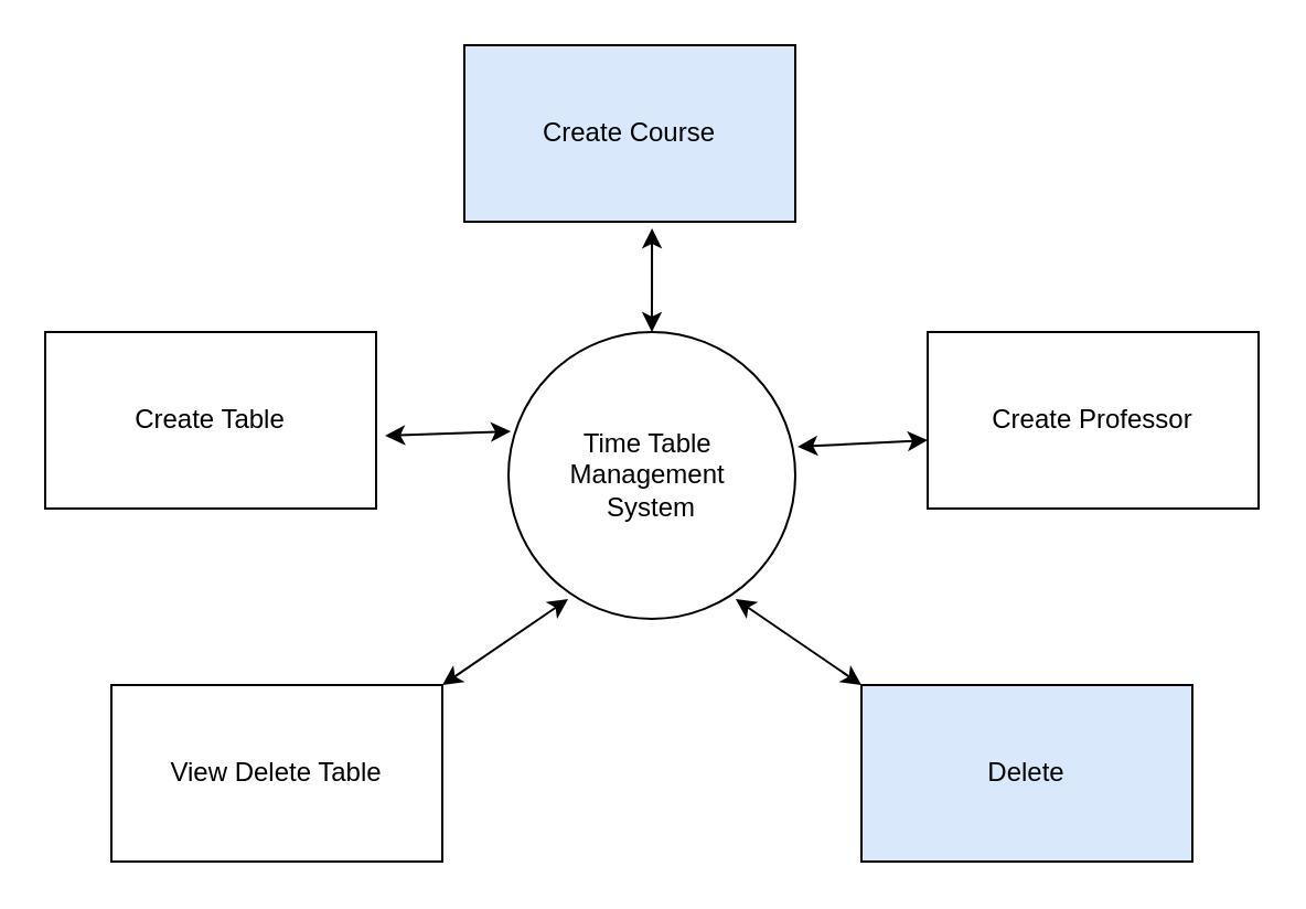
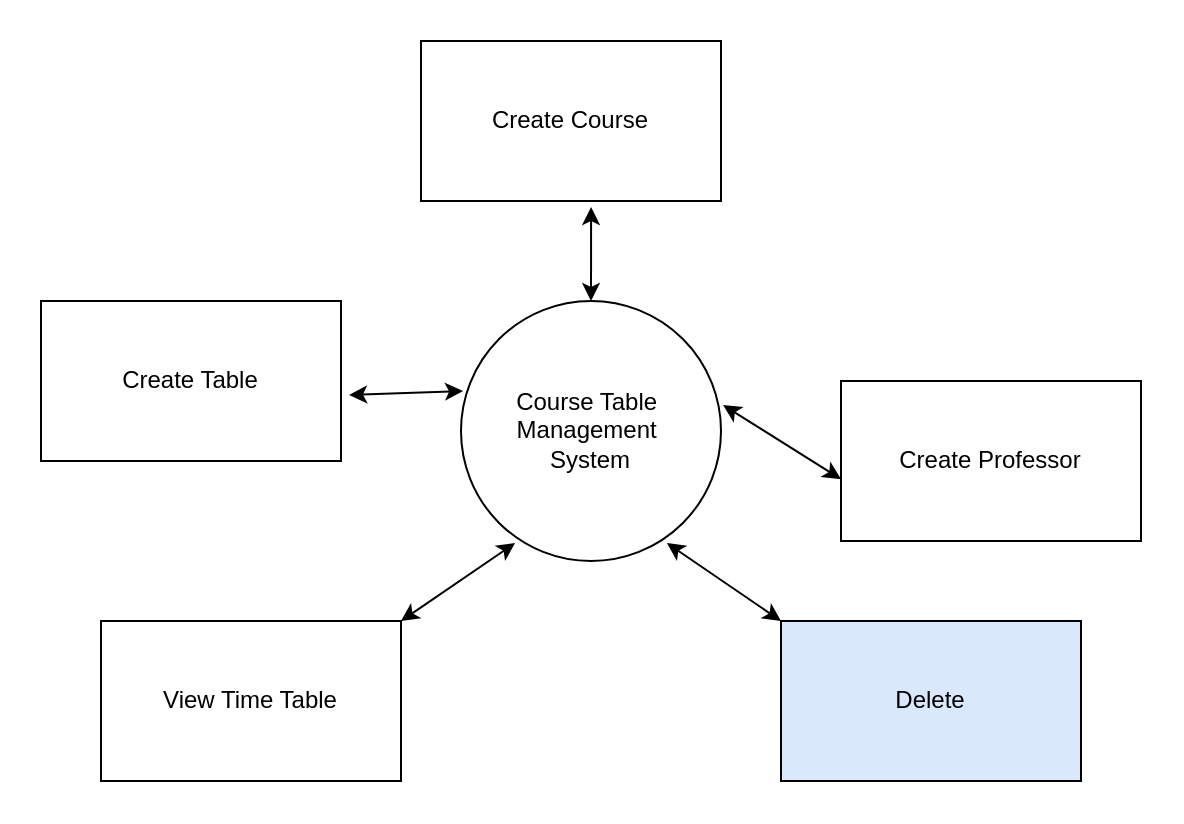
  <mxCell id="0" />
  <mxCell id="1" parent="0" />
  <mxCell id="2" value="Create Table" style="rounded=0;whiteSpace=wrap;html=1;" vertex="1" parent="1"><mxGeometry x="20" y="150" width="150" height="80" as="geometry" /></mxCell>
- <mxCell id="3" value="Time Table&amp;nbsp;&lt;br&gt;Management&amp;nbsp;&lt;br&gt;System" style="ellipse;whiteSpace=wrap;html=1;aspect=fixed;" vertex="1" parent="1"><mxGeometry x="230" y="150" width="130" height="130" as="geometry" /></mxCell>
- <mxCell id="4" value="View Delete Table" style="rounded=0;whiteSpace=wrap;html=1;" vertex="1" parent="1"><mxGeometry x="50" y="310" width="150" height="80" as="geometry" /></mxCell>
- <mxCell id="5" value="Create Course" style="rounded=0;whiteSpace=wrap;html=1;fillColor=#dae8fc;" vertex="1" parent="1"><mxGeometry x="210" y="20" width="150" height="80" as="geometry" /></mxCell>
- <mxCell id="6" value="Create Professor" style="rounded=0;whiteSpace=wrap;html=1;" vertex="1" parent="1"><mxGeometry x="420" y="150" width="150" height="80" as="geometry" /></mxCell>
+ <mxCell id="3" value="Course Table&amp;nbsp;&lt;br&gt;Management&amp;nbsp;&lt;br&gt;System" style="ellipse;whiteSpace=wrap;html=1;aspect=fixed;" vertex="1" parent="1"><mxGeometry x="230" y="150" width="130" height="130" as="geometry" /></mxCell>
+ <mxCell id="4" value="View Time Table" style="rounded=0;whiteSpace=wrap;html=1;" vertex="1" parent="1"><mxGeometry x="50" y="310" width="150" height="80" as="geometry" /></mxCell>
+ <mxCell id="5" value="Create Course" style="rounded=0;whiteSpace=wrap;html=1;" vertex="1" parent="1"><mxGeometry x="210" y="20" width="150" height="80" as="geometry" /></mxCell>
+ <mxCell id="6" value="Create Professor" style="rounded=0;whiteSpace=wrap;html=1;" vertex="1" parent="1"><mxGeometry x="420" y="190" width="150" height="80" as="geometry" /></mxCell>
  <mxCell id="7" value="Delete" style="rounded=0;whiteSpace=wrap;html=1;fillColor=#dae8fc;" vertex="1" parent="1"><mxGeometry x="390" y="310" width="150" height="80" as="geometry" /></mxCell>
  <mxCell id="8" value="" style="endArrow=classic;startArrow=classic;html=1;rounded=0;entryX=0.208;entryY=0.931;entryDx=0;entryDy=0;entryPerimeter=0;exitX=1;exitY=0;exitDx=0;exitDy=0;" edge="1" parent="1" source="4" target="3"><mxGeometry width="50" height="50" relative="1" as="geometry"><mxPoint x="390" y="260" as="sourcePoint" /><mxPoint x="440" y="210" as="targetPoint" /></mxGeometry></mxCell>
  <mxCell id="9" value="" style="endArrow=classic;startArrow=classic;html=1;rounded=0;entryX=0.5;entryY=0;entryDx=0;entryDy=0;exitX=0.567;exitY=1.038;exitDx=0;exitDy=0;exitPerimeter=0;" edge="1" parent="1" source="5" target="3"><mxGeometry width="50" height="50" relative="1" as="geometry"><mxPoint x="390" y="260" as="sourcePoint" /><mxPoint x="440" y="210" as="targetPoint" /></mxGeometry></mxCell>
  <mxCell id="10" value="" style="endArrow=classic;startArrow=classic;html=1;rounded=0;exitX=1.027;exitY=0.588;exitDx=0;exitDy=0;entryX=0.008;entryY=0.346;entryDx=0;entryDy=0;entryPerimeter=0;exitPerimeter=0;" edge="1" parent="1" source="2" target="3"><mxGeometry width="50" height="50" relative="1" as="geometry"><mxPoint x="390" y="260" as="sourcePoint" /><mxPoint x="440" y="210" as="targetPoint" /></mxGeometry></mxCell>
  <mxCell id="11" value="" style="endArrow=classic;startArrow=classic;html=1;rounded=0;exitX=0.792;exitY=0.931;exitDx=0;exitDy=0;exitPerimeter=0;entryX=0;entryY=0;entryDx=0;entryDy=0;" edge="1" parent="1" source="3" target="7"><mxGeometry width="50" height="50" relative="1" as="geometry"><mxPoint x="390" y="260" as="sourcePoint" /><mxPoint x="440" y="210" as="targetPoint" /></mxGeometry></mxCell>
  <mxCell id="12" value="" style="endArrow=classic;startArrow=classic;html=1;rounded=0;exitX=1.008;exitY=0.4;exitDx=0;exitDy=0;exitPerimeter=0;entryX=0;entryY=0.613;entryDx=0;entryDy=0;entryPerimeter=0;" edge="1" parent="1" source="3" target="6"><mxGeometry width="50" height="50" relative="1" as="geometry"><mxPoint x="390" y="260" as="sourcePoint" /><mxPoint x="440" y="210" as="targetPoint" /></mxGeometry></mxCell>
